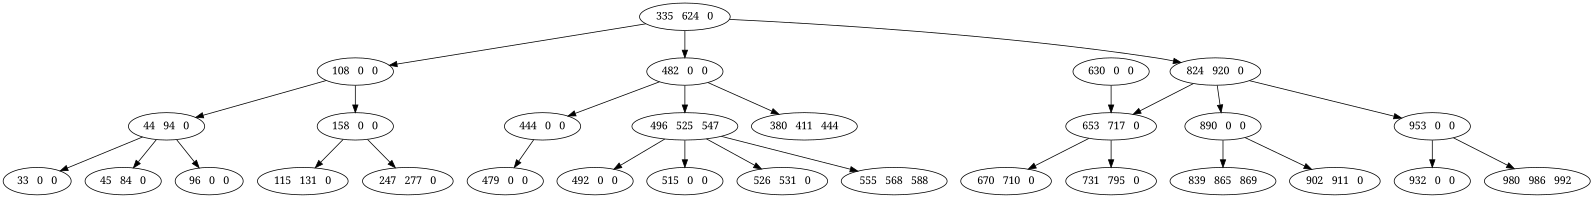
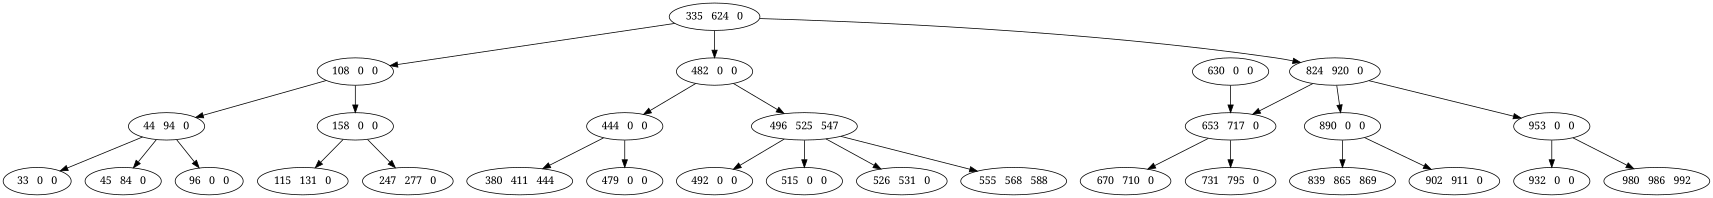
  digraph {
    fontname="Noto Serif"
    node [fontname="Noto Serif"]
    edge [fontname="Noto Serif"]
    "44   94   0"
    "33   0   0"
    "45   84   0"
    "96   0   0"
    "108   0   0"
    "158   0   0"
    "115   131   0"
    "247   277   0"
    "335   624   0"
    "482   0   0"
    "824   920   0"
    "444   0   0"
    "496   525   547"
    "653   717   0"
    "890   0   0"
    "953   0   0"
    "380   411   444"
    "479   0   0"
    "492   0   0"
    "515   0   0"
    "526   531   0"
    "555   568   588"
    "670   710   0"
    "731   795   0"
    "630   0   0"
    "839   865   869"
    "902   911   0"
    "932   0   0"
    "980   986   992"
    "44   94   0" -> "33   0   0"
    "44   94   0" -> "45   84   0"
    "44   94   0" -> "96   0   0"
    "108   0   0" -> "44   94   0"
    "108   0   0" -> "158   0   0"
    "158   0   0" -> "115   131   0"
    "158   0   0" -> "247   277   0"
    "335   624   0" -> "108   0   0"
    "335   624   0" -> "482   0   0"
    "335   624   0" -> "824   920   0"
    "482   0   0" -> "444   0   0"
    "482   0   0" -> "496   525   547"
    "824   920   0" -> "653   717   0"
    "824   920   0" -> "890   0   0"
    "824   920   0" -> "953   0   0"
-   "482   0   0" -> "380   411   444"
+   "444   0   0" -> "380   411   444"
    "444   0   0" -> "479   0   0"
    "496   525   547" -> "492   0   0"
    "496   525   547" -> "515   0   0"
    "496   525   547" -> "526   531   0"
    "496   525   547" -> "555   568   588"
    "653   717   0" -> "670   710   0"
    "653   717   0" -> "731   795   0"
    "890   0   0" -> "839   865   869"
    "890   0   0" -> "902   911   0"
    "953   0   0" -> "932   0   0"
    "953   0   0" -> "980   986   992"
    "630   0   0" -> "653   717   0"
  }
